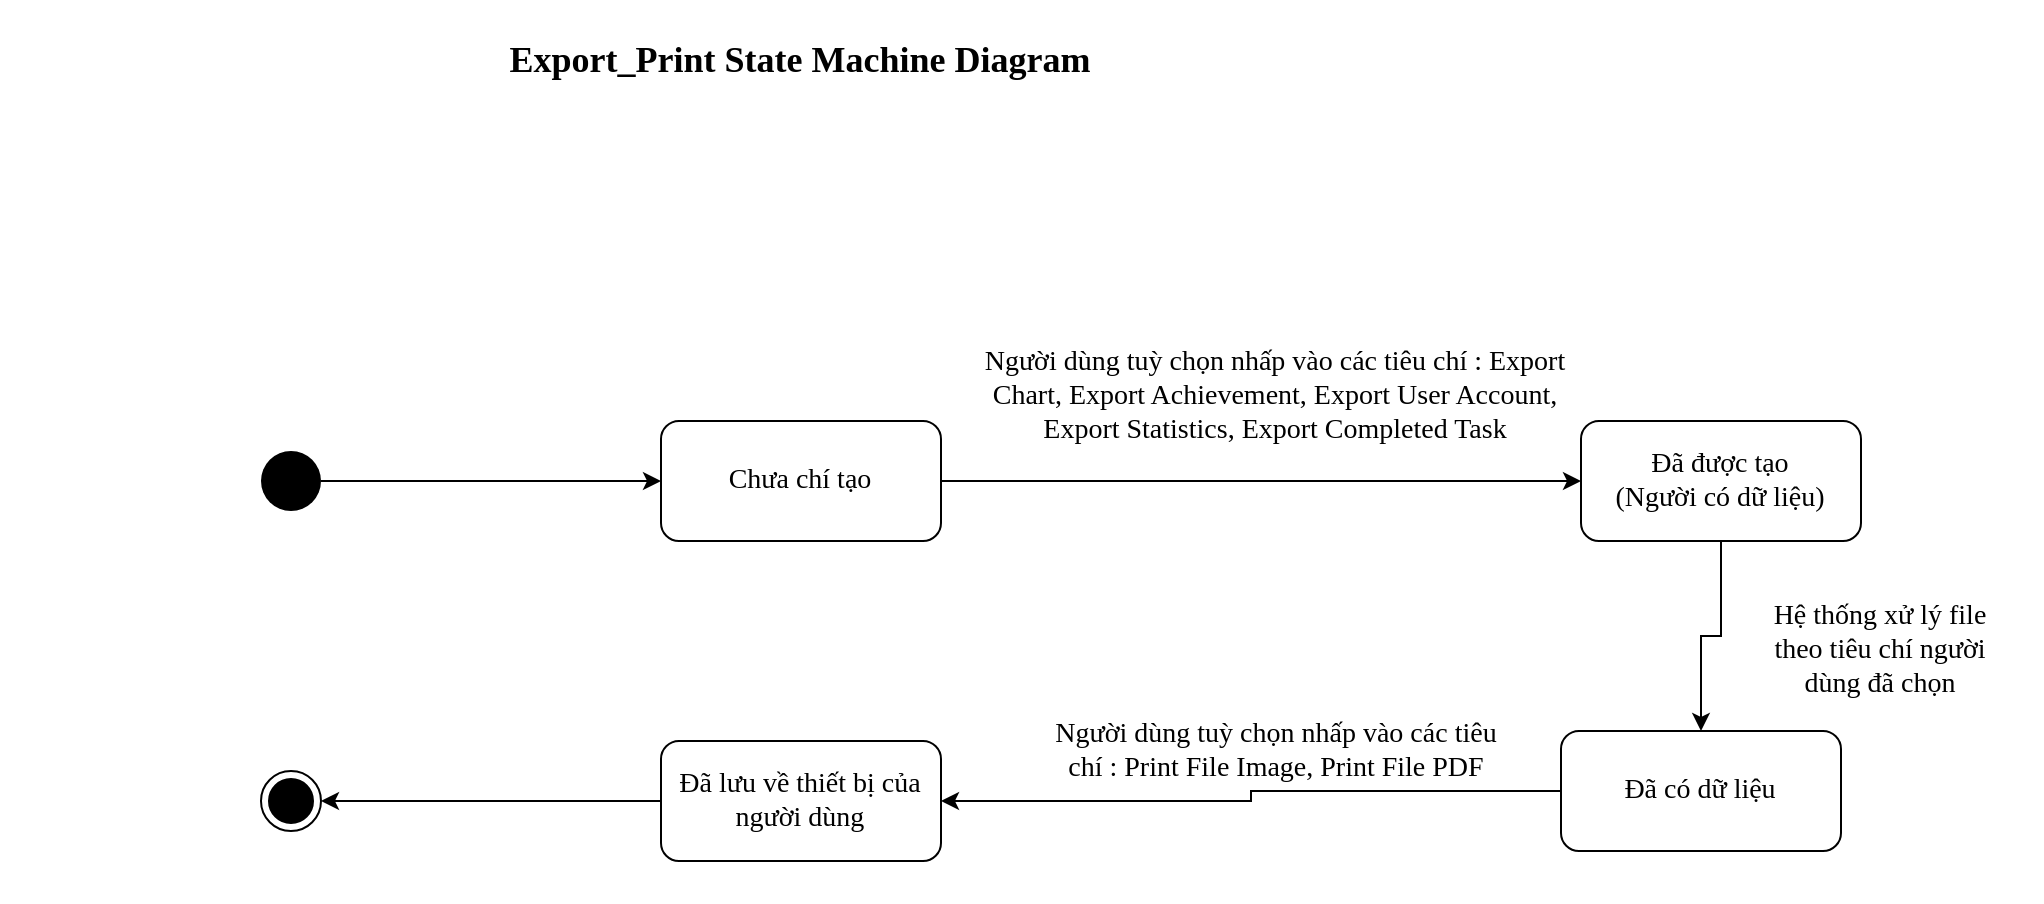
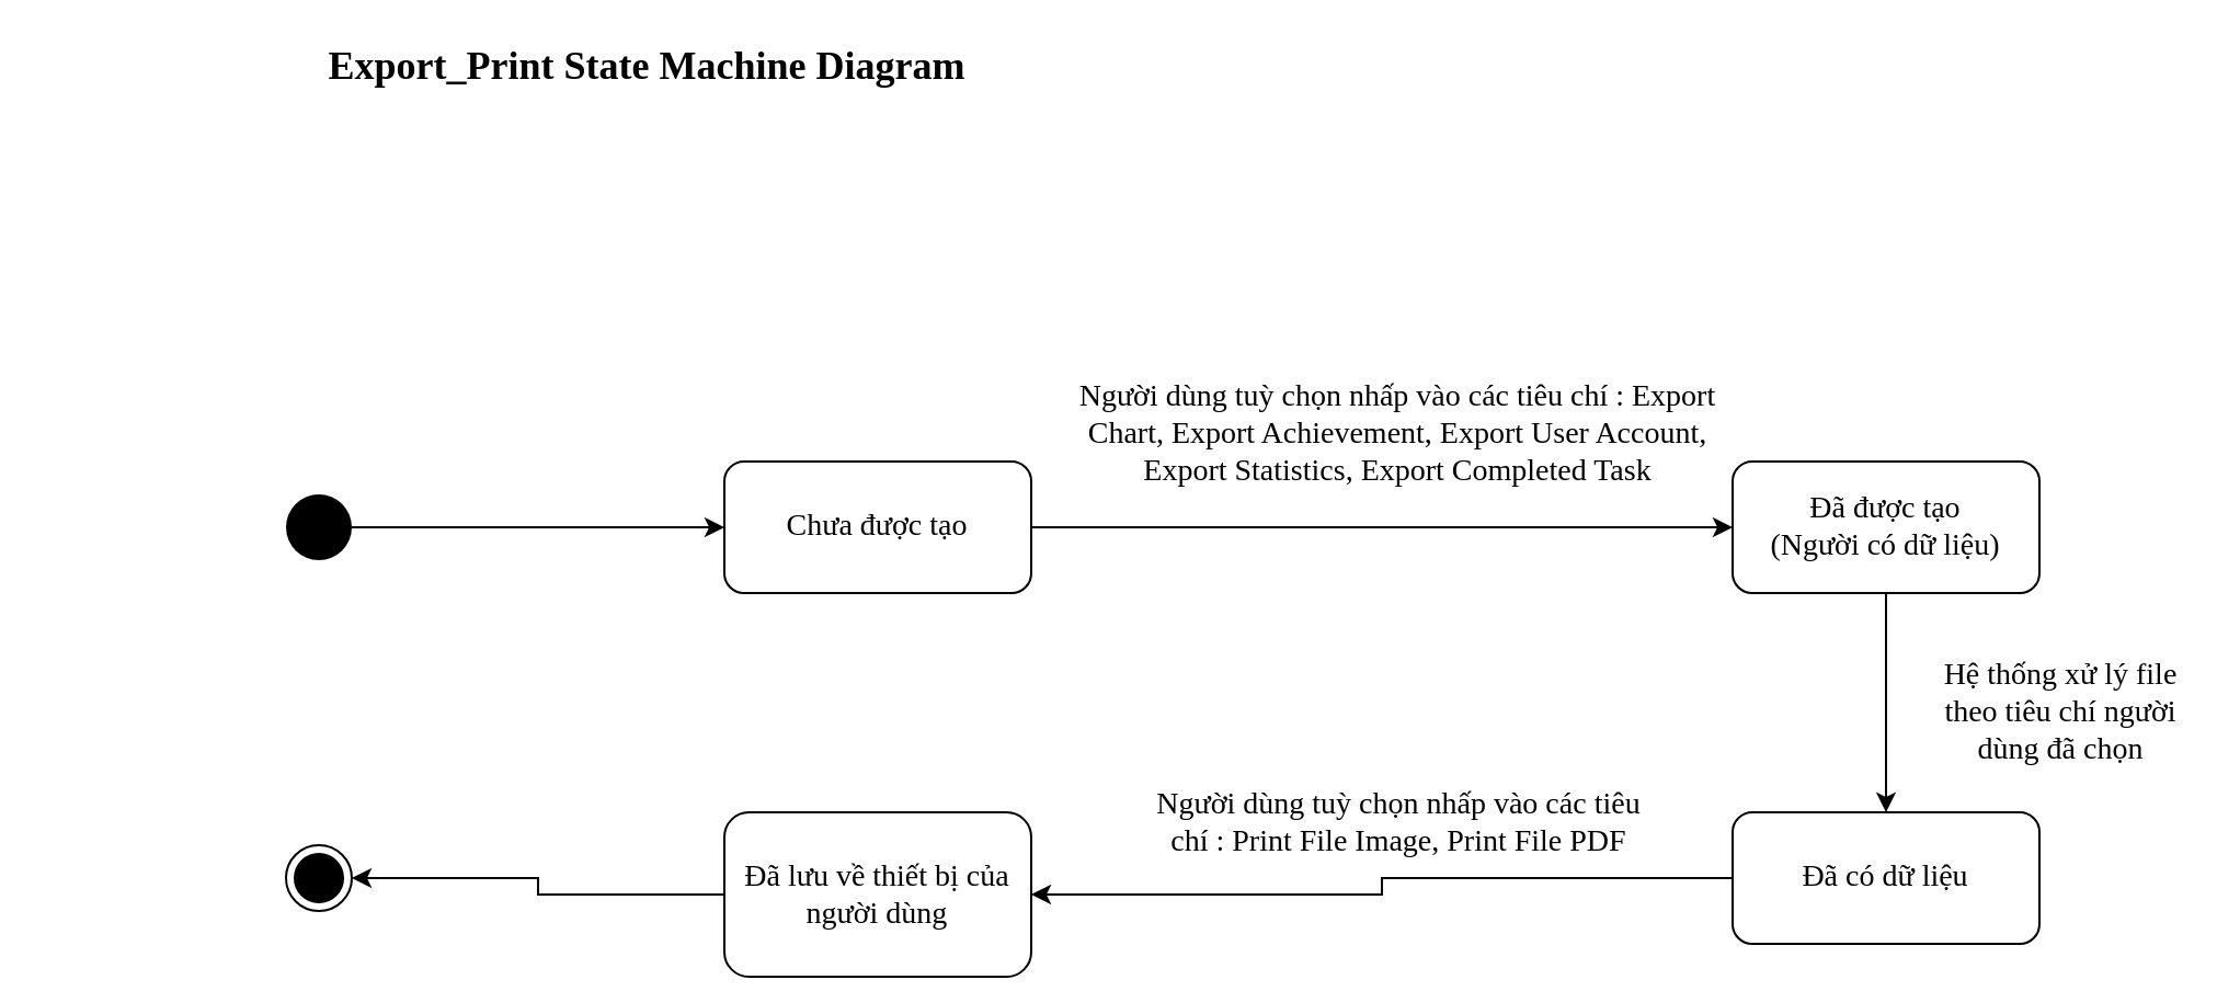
  <mxCell id="0" />
  <mxCell id="1" parent="0" />
  <mxCell id="2" style="edgeStyle=orthogonalEdgeStyle;rounded=0;orthogonalLoop=1;jettySize=auto;html=1;exitX=1;exitY=0.5;exitDx=0;exitDy=0;entryX=0;entryY=0.5;entryDx=0;entryDy=0;fontFamily=Verdana;fontSize=14;" edge="1" parent="1" source="3" target="5"><mxGeometry relative="1" as="geometry" /></mxCell>
  <mxCell id="3" value="" style="ellipse;fillColor=#000000;strokeColor=none;fontFamily=Verdana;fontSize=14;" parent="1" vertex="1"><mxGeometry x="130" y="225" width="30" height="30" as="geometry" /></mxCell>
  <mxCell id="4" style="edgeStyle=orthogonalEdgeStyle;rounded=0;orthogonalLoop=1;jettySize=auto;html=1;exitX=1;exitY=0.5;exitDx=0;exitDy=0;entryX=0;entryY=0.5;entryDx=0;entryDy=0;fontFamily=Verdana;fontSize=14;" edge="1" parent="1" source="5" target="7"><mxGeometry relative="1" as="geometry" /></mxCell>
- <mxCell id="5" value="Chưa&amp;nbsp;chí tạo" style="rounded=1;whiteSpace=wrap;html=1;fontSize=14;fontFamily=Verdana;" parent="1" vertex="1"><mxGeometry x="330" y="210" width="140" height="60" as="geometry" /></mxCell>
+ <mxCell id="5" value="Chưa&amp;nbsp;được tạo" style="rounded=1;whiteSpace=wrap;html=1;fontSize=14;fontFamily=Verdana;" parent="1" vertex="1"><mxGeometry x="330" y="210" width="140" height="60" as="geometry" /></mxCell>
  <mxCell id="6" style="edgeStyle=orthogonalEdgeStyle;rounded=0;orthogonalLoop=1;jettySize=auto;html=1;exitX=0.5;exitY=1;exitDx=0;exitDy=0;entryX=0.5;entryY=0;entryDx=0;entryDy=0;fontFamily=Verdana;fontSize=14;" edge="1" parent="1" source="7" target="9"><mxGeometry relative="1" as="geometry" /></mxCell>
  <mxCell id="7" value="Đã được tạo&lt;br style=&quot;font-size: 14px;&quot;&gt;(Người có dữ liệu)" style="rounded=1;whiteSpace=wrap;html=1;fontSize=14;fontFamily=Verdana;" parent="1" vertex="1"><mxGeometry x="790" y="210" width="140" height="60" as="geometry" /></mxCell>
  <mxCell id="8" style="edgeStyle=orthogonalEdgeStyle;rounded=0;orthogonalLoop=1;jettySize=auto;html=1;exitX=0;exitY=0.5;exitDx=0;exitDy=0;entryX=1;entryY=0.5;entryDx=0;entryDy=0;fontFamily=Verdana;fontSize=14;" edge="1" parent="1" source="9" target="11"><mxGeometry relative="1" as="geometry" /></mxCell>
- <mxCell id="9" value="Đã có dữ liệu" style="rounded=1;whiteSpace=wrap;html=1;fontSize=14;fontFamily=Verdana;" vertex="1" parent="1"><mxGeometry x="780" y="365" width="140" height="60" as="geometry" /></mxCell>
+ <mxCell id="9" value="Đã có dữ liệu" style="rounded=1;whiteSpace=wrap;html=1;fontSize=14;fontFamily=Verdana;" vertex="1" parent="1"><mxGeometry x="790" y="370" width="140" height="60" as="geometry" /></mxCell>
  <mxCell id="10" style="edgeStyle=orthogonalEdgeStyle;rounded=0;orthogonalLoop=1;jettySize=auto;html=1;exitX=0;exitY=0.5;exitDx=0;exitDy=0;entryX=1;entryY=0.5;entryDx=0;entryDy=0;fontFamily=Verdana;fontSize=14;" edge="1" parent="1" source="11" target="12"><mxGeometry relative="1" as="geometry" /></mxCell>
- <mxCell id="11" value="Đã lưu về thiết bị của người dùng" style="rounded=1;whiteSpace=wrap;html=1;fontSize=14;fontFamily=Verdana;" vertex="1" parent="1"><mxGeometry x="330" y="370" width="140" height="60" as="geometry" /></mxCell>
+ <mxCell id="11" value="Đã lưu về thiết bị của người dùng" style="rounded=1;whiteSpace=wrap;html=1;fontSize=14;fontFamily=Verdana;" vertex="1" parent="1"><mxGeometry x="330" y="370" width="140" height="75" as="geometry" /></mxCell>
  <mxCell id="12" value="" style="ellipse;html=1;shape=endState;fillColor=#000000;strokeColor=#000000;fontFamily=Verdana;fontSize=14;" vertex="1" parent="1"><mxGeometry x="130" y="385" width="30" height="30" as="geometry" /></mxCell>
  <mxCell id="13" value="Người dùng tuỳ chọn nhấp vào các tiêu chí : Export Chart, Export Achievement, Export User Account, Export Statistics, Export Completed Task" style="text;html=1;strokeColor=none;fillColor=none;align=center;verticalAlign=middle;whiteSpace=wrap;rounded=0;fontFamily=Verdana;fontSize=14;" vertex="1" parent="1"><mxGeometry x="490" y="170" width="295" height="55" as="geometry" /></mxCell>
  <mxCell id="14" value="Người dùng tuỳ chọn nhấp vào các tiêu chí : Print File Image, Print File PDF" style="text;html=1;strokeColor=none;fillColor=none;align=center;verticalAlign=middle;whiteSpace=wrap;rounded=0;fontFamily=Verdana;fontSize=14;" vertex="1" parent="1"><mxGeometry x="517.5" y="360" width="240" height="30" as="geometry" /></mxCell>
  <mxCell id="15" value="Hệ thống xử lý file theo tiêu chí người dùng&amp;nbsp;đã chọn" style="text;html=1;strokeColor=none;fillColor=none;align=center;verticalAlign=middle;whiteSpace=wrap;rounded=0;fontFamily=Verdana;fontSize=14;" vertex="1" parent="1"><mxGeometry x="880" y="300" width="120" height="50" as="geometry" /></mxCell>
- <mxCell id="16" value="&lt;b&gt;&lt;font style=&quot;font-size: 18px&quot;&gt;Export_Print State Machine Diagram&lt;/font&gt;&lt;/b&gt;" style="text;html=1;strokeColor=none;fillColor=none;align=center;verticalAlign=middle;whiteSpace=wrap;rounded=0;fontFamily=Verdana;fontSize=14;" vertex="1" parent="1"><mxGeometry x="125" y="20" width="550" height="20" as="geometry" /></mxCell>
+ <mxCell id="16" value="&lt;b&gt;&lt;font style=&quot;font-size: 18px&quot;&gt;Export_Print State Machine Diagram&lt;/font&gt;&lt;/b&gt;" style="text;html=1;strokeColor=none;fillColor=none;align=center;verticalAlign=middle;whiteSpace=wrap;rounded=0;fontFamily=Verdana;fontSize=14;" vertex="1" parent="1"><mxGeometry x="20" y="20" width="550" height="20" as="geometry" /></mxCell>
